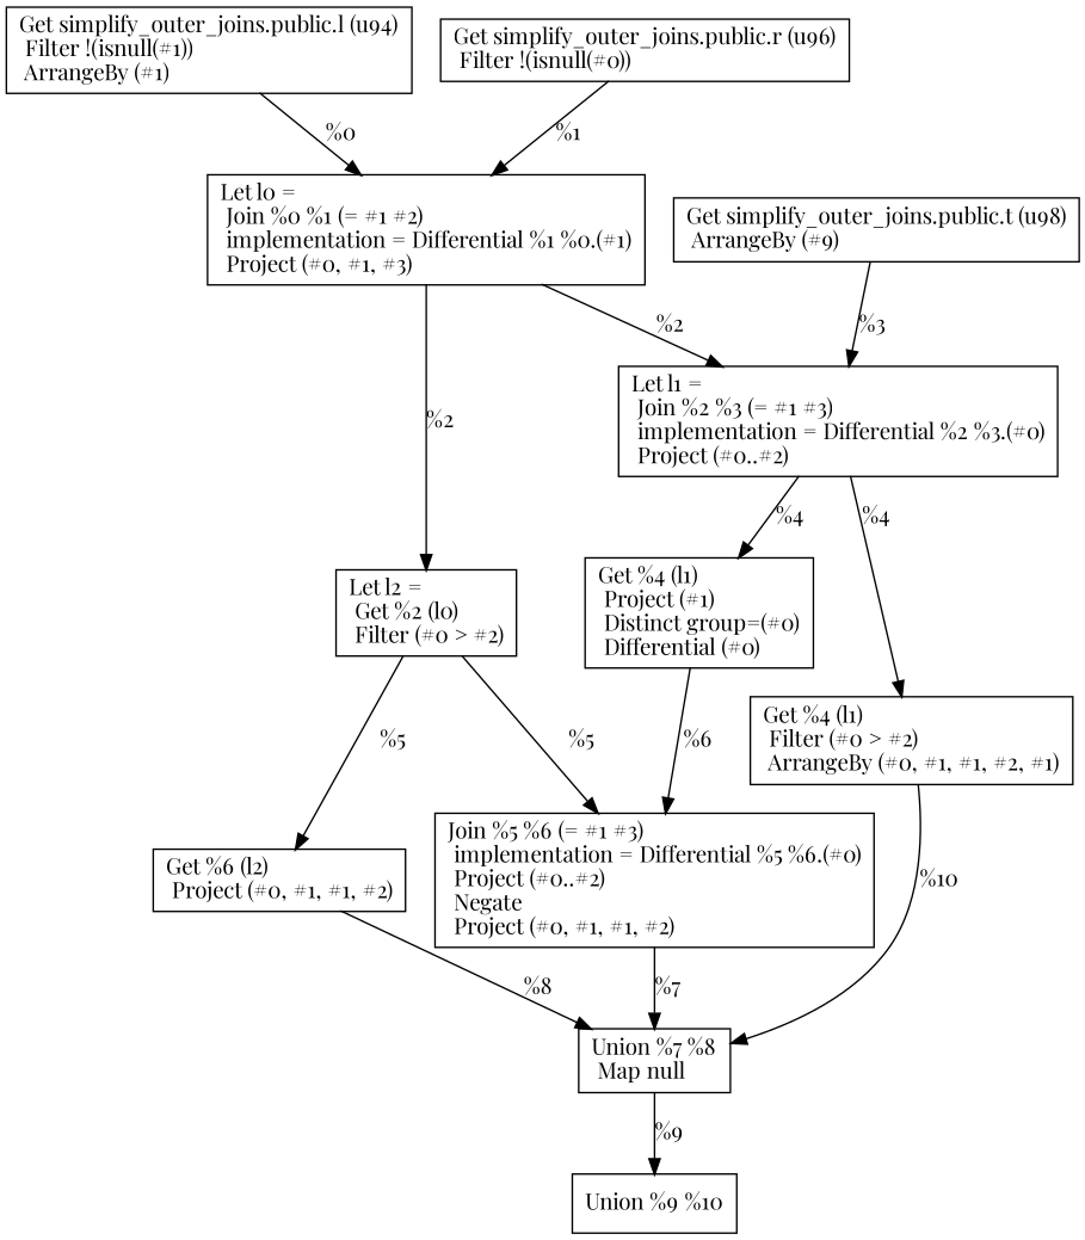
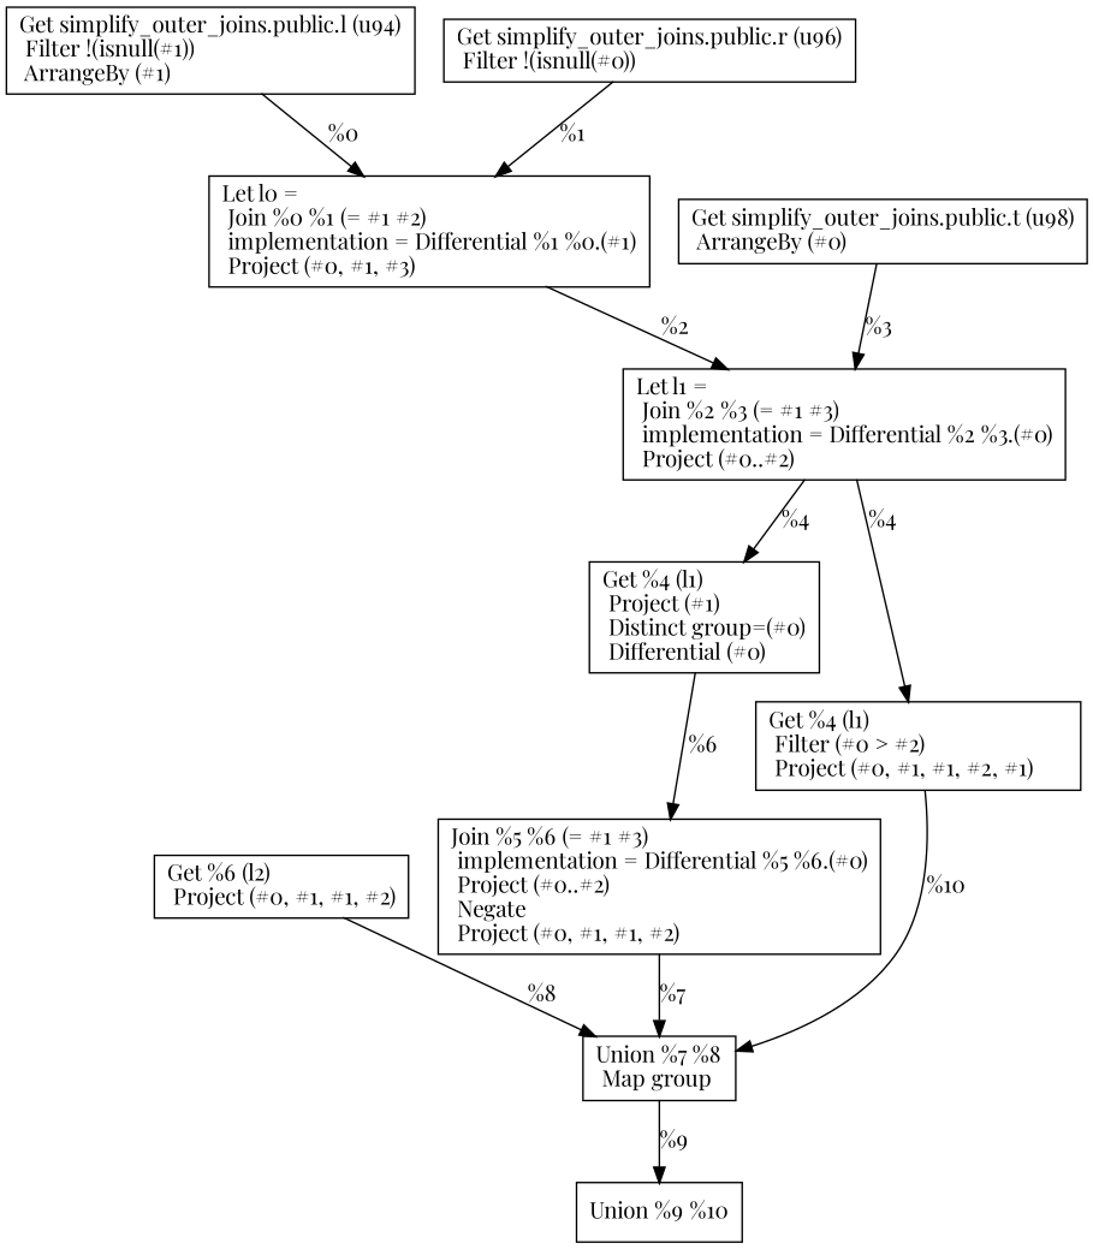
  digraph {
    fontname="Playfair Display"
    node [fontname="Playfair Display" shape=record]
    edge [fontname="Playfair Display"]
    n1 [label=" Get simplify_outer_joins.public.l (u94)\l Filter !(isnull(#1))\l ArrangeBy (#1)\l"]
    n2 [label="Let l0 =\l Join %0 %1 (= #1 #2)\l  implementation = Differential %1 %0.(#1)\l Project (#0, #1, #3)\l"]
    n3 [label="Let l1 =\l Join %2 %3 (= #1 #3)\l  implementation = Differential %2 %3.(#0)\l Project (#0..#2)\l"]
-   n4 [label="Let l2 =\l Get %2 (l0)\l Filter (#0 \> #2)\l"]
    n5 [label=" Get simplify_outer_joins.public.r (u96)\l Filter !(isnull(#0))\l"]
    n6 [label=" Get %4 (l1)\l Project (#1)\l Distinct group=(#0)\l Differential (#0)\l"]
-   n7 [label=" Get %4 (l1)\l Filter (#0 \> #2)\l ArrangeBy (#0, #1, #1, #2, #1)\l"]
+   n7 [label=" Get %4 (l1)\l Filter (#0 \> #2)\l Project (#0, #1, #1, #2, #1)\l"]
    n8 [label=" Join %5 %6 (= #1 #3)\l  implementation = Differential %5 %6.(#0)\l Project (#0..#2)\l Negate\l Project (#0, #1, #1, #2)\l"]
    n9 [label=" Get %6 (l2)\l Project (#0, #1, #1, #2)\l"]
-   n10 [label=" Get simplify_outer_joins.public.t (u98)\l ArrangeBy (#9)\l"]
-   n11 [label=" Union %7 %8\l Map null\l"]
+   n10 [label=" Get simplify_outer_joins.public.t (u98)\l ArrangeBy (#0)\l"]
+   n11 [label=" Union %7 %8\l Map group\l"]
    n12 [label=" Union %9 %10\l"]
    n1 -> n2 [label="%0\l"]
    n2 -> n3 [label="%2\l"]
-   n2 -> n4 [label="%2\l"]
    n3 -> n6 [label="%4\l"]
    n3 -> n7 [label="%4\l"]
-   n4 -> n8 [label="%5\l"]
-   n4 -> n9 [label="%5\l"]
    n5 -> n2 [label="%1\l"]
    n6 -> n8 [label="%6\l"]
    n7 -> n11 [label="%10\l"]
    n8 -> n11 [label="%7\l"]
    n9 -> n11 [label="%8\l"]
    n10 -> n3 [label="%3\l"]
    n11 -> n12 [label="%9\l"]
  }
